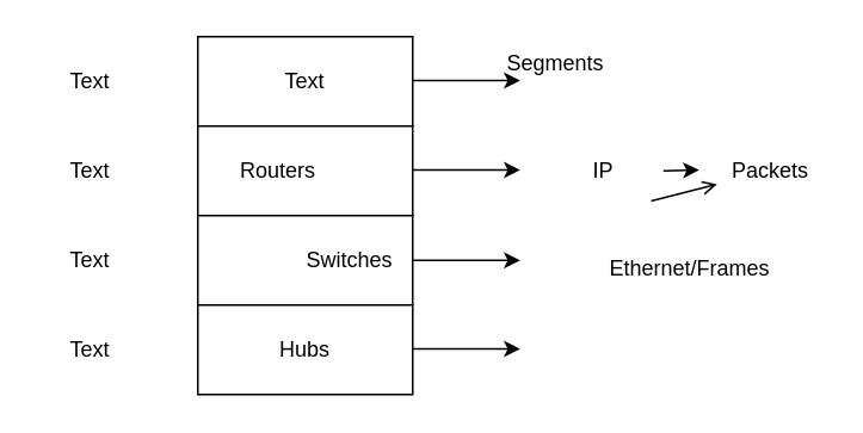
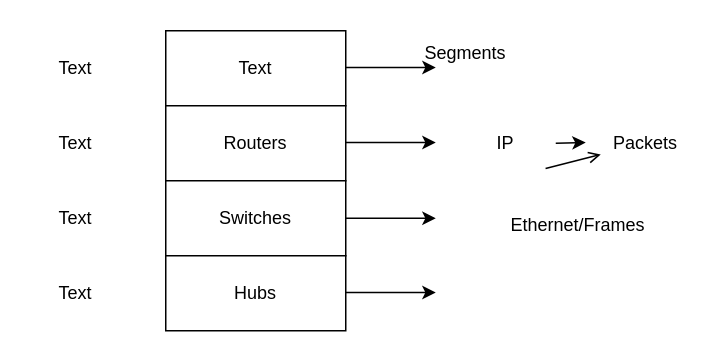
  <mxCell id="0" />
  <mxCell id="1" parent="0" />
  <mxCell id="2" value="" style="rounded=0;whiteSpace=wrap;html=1;" vertex="1" parent="1"><mxGeometry x="110" y="20" width="120" height="50" as="geometry" /></mxCell>
  <mxCell id="3" value="" style="rounded=0;whiteSpace=wrap;html=1;" vertex="1" parent="1"><mxGeometry x="110" y="70" width="120" height="50" as="geometry" /></mxCell>
  <mxCell id="4" value="" style="rounded=0;whiteSpace=wrap;html=1;" vertex="1" parent="1"><mxGeometry x="110" y="120" width="120" height="50" as="geometry" /></mxCell>
  <mxCell id="5" value="" style="rounded=0;whiteSpace=wrap;html=1;" vertex="1" parent="1"><mxGeometry x="110" y="170" width="120" height="50" as="geometry" /></mxCell>
  <mxCell id="6" value="" style="endArrow=classic;html=1;rounded=0;" edge="1" parent="1"><mxGeometry width="50" height="50" relative="1" as="geometry"><mxPoint x="230" y="44.5" as="sourcePoint" /><mxPoint x="290" y="44.5" as="targetPoint" /><Array as="points" /></mxGeometry></mxCell>
  <mxCell id="7" value="" style="endArrow=classic;html=1;rounded=0;" edge="1" parent="1"><mxGeometry width="50" height="50" relative="1" as="geometry"><mxPoint x="230" y="94.5" as="sourcePoint" /><mxPoint x="290" y="94.5" as="targetPoint" /><Array as="points" /></mxGeometry></mxCell>
  <mxCell id="8" value="" style="endArrow=classic;html=1;rounded=0;" edge="1" parent="1"><mxGeometry width="50" height="50" relative="1" as="geometry"><mxPoint x="230" y="145" as="sourcePoint" /><mxPoint x="290" y="145" as="targetPoint" /><Array as="points" /></mxGeometry></mxCell>
  <mxCell id="9" value="" style="endArrow=classic;html=1;rounded=0;" edge="1" parent="1"><mxGeometry width="50" height="50" relative="1" as="geometry"><mxPoint x="230" y="194.5" as="sourcePoint" /><mxPoint x="290" y="194.5" as="targetPoint" /><Array as="points" /></mxGeometry></mxCell>
  <mxCell id="10" value="Hubs" style="text;html=1;strokeColor=none;fillColor=none;align=center;verticalAlign=middle;whiteSpace=wrap;rounded=0;" vertex="1" parent="1"><mxGeometry x="140" y="180" width="60" height="30" as="geometry" /></mxCell>
- <mxCell id="11" value="Switches" style="text;html=1;strokeColor=none;fillColor=none;align=center;verticalAlign=middle;whiteSpace=wrap;rounded=0;" vertex="1" parent="1"><mxGeometry x="165" y="130" width="60" height="30" as="geometry" /></mxCell>
- <mxCell id="12" value="Routers" style="text;html=1;strokeColor=none;fillColor=none;align=center;verticalAlign=middle;whiteSpace=wrap;rounded=0;" vertex="1" parent="1"><mxGeometry x="125" y="80" width="60" height="30" as="geometry" /></mxCell>
+ <mxCell id="11" value="Switches" style="text;html=1;strokeColor=none;fillColor=none;align=center;verticalAlign=middle;whiteSpace=wrap;rounded=0;" vertex="1" parent="1"><mxGeometry x="140" y="130" width="60" height="30" as="geometry" /></mxCell>
+ <mxCell id="12" value="Routers" style="text;html=1;strokeColor=none;fillColor=none;align=center;verticalAlign=middle;whiteSpace=wrap;rounded=0;" vertex="1" parent="1"><mxGeometry x="140" y="80" width="60" height="30" as="geometry" /></mxCell>
  <mxCell id="13" value="Text" style="text;html=1;strokeColor=none;fillColor=none;align=center;verticalAlign=middle;whiteSpace=wrap;rounded=0;" vertex="1" parent="1"><mxGeometry x="140" y="30" width="60" height="30" as="geometry" /></mxCell>
  <mxCell id="14" value="Segments" style="text;html=1;strokeColor=none;fillColor=none;align=center;verticalAlign=middle;whiteSpace=wrap;rounded=0;" vertex="1" parent="1"><mxGeometry x="275" y="20" width="70" height="30" as="geometry" /></mxCell>
  <mxCell id="15" value="IP&amp;nbsp;&amp;nbsp;" style="text;html=1;strokeColor=none;fillColor=none;align=center;verticalAlign=middle;whiteSpace=wrap;rounded=0;" vertex="1" parent="1"><mxGeometry x="310" y="80" width="60" height="30" as="geometry" /></mxCell>
  <mxCell id="16" value="Ethernet/Frames" style="text;html=1;strokeColor=none;fillColor=none;align=center;verticalAlign=middle;whiteSpace=wrap;rounded=0;" vertex="1" parent="1"><mxGeometry x="320" y="135" width="130" height="30" as="geometry" /></mxCell>
  <mxCell id="17" value="Packets" style="text;html=1;strokeColor=none;fillColor=none;align=center;verticalAlign=middle;whiteSpace=wrap;rounded=0;" vertex="1" parent="1"><mxGeometry x="400" y="80" width="60" height="30" as="geometry" /></mxCell>
  <mxCell id="18" value="Text" style="text;html=1;strokeColor=none;fillColor=none;align=center;verticalAlign=middle;whiteSpace=wrap;rounded=0;" vertex="1" parent="1"><mxGeometry x="20" y="180" width="60" height="30" as="geometry" /></mxCell>
  <mxCell id="19" value="Text" style="text;html=1;strokeColor=none;fillColor=none;align=center;verticalAlign=middle;whiteSpace=wrap;rounded=0;" vertex="1" parent="1"><mxGeometry x="20" y="130" width="60" height="30" as="geometry" /></mxCell>
  <mxCell id="20" value="Text" style="text;html=1;strokeColor=none;fillColor=none;align=center;verticalAlign=middle;whiteSpace=wrap;rounded=0;" vertex="1" parent="1"><mxGeometry x="20" y="80" width="60" height="30" as="geometry" /></mxCell>
  <mxCell id="21" value="Text" style="text;html=1;strokeColor=none;fillColor=none;align=center;verticalAlign=middle;whiteSpace=wrap;rounded=0;" vertex="1" parent="1"><mxGeometry x="20" y="30" width="60" height="30" as="geometry" /></mxCell>
  <mxCell id="22" value="" style="endArrow=classic;html=1;rounded=0;" edge="1" parent="1"><mxGeometry width="50" height="50" relative="1" as="geometry"><mxPoint x="370" y="95" as="sourcePoint" /><mxPoint x="390" y="94.5" as="targetPoint" /><Array as="points" /></mxGeometry></mxCell>
  <mxCell id="23" value="" style="endArrow=open;html=1;rounded=0;entryX=0;entryY=0.75;entryDx=0;entryDy=0;exitX=0.887;exitY=1.06;exitDx=0;exitDy=0;exitPerimeter=0;" edge="1" parent="1" source="15" target="17"><mxGeometry width="50" height="50" relative="1" as="geometry"><mxPoint x="390" y="110" as="sourcePoint" /><mxPoint x="400" y="104.5" as="targetPoint" /><Array as="points" /></mxGeometry></mxCell>
